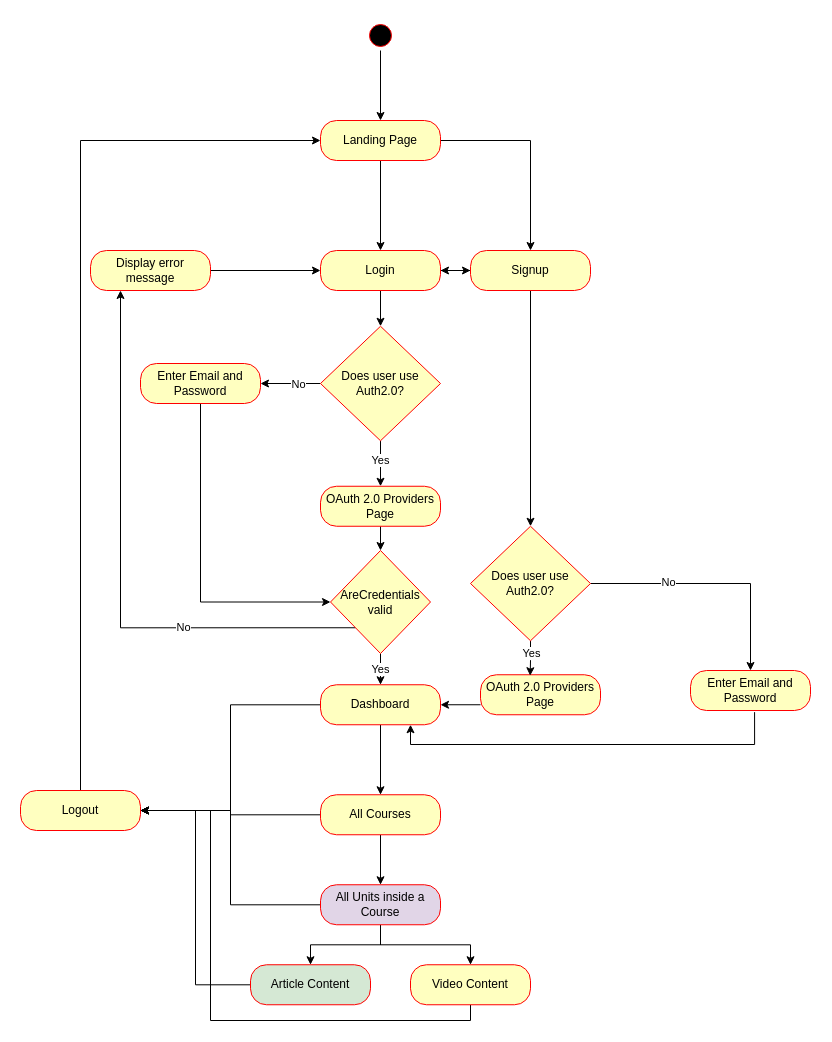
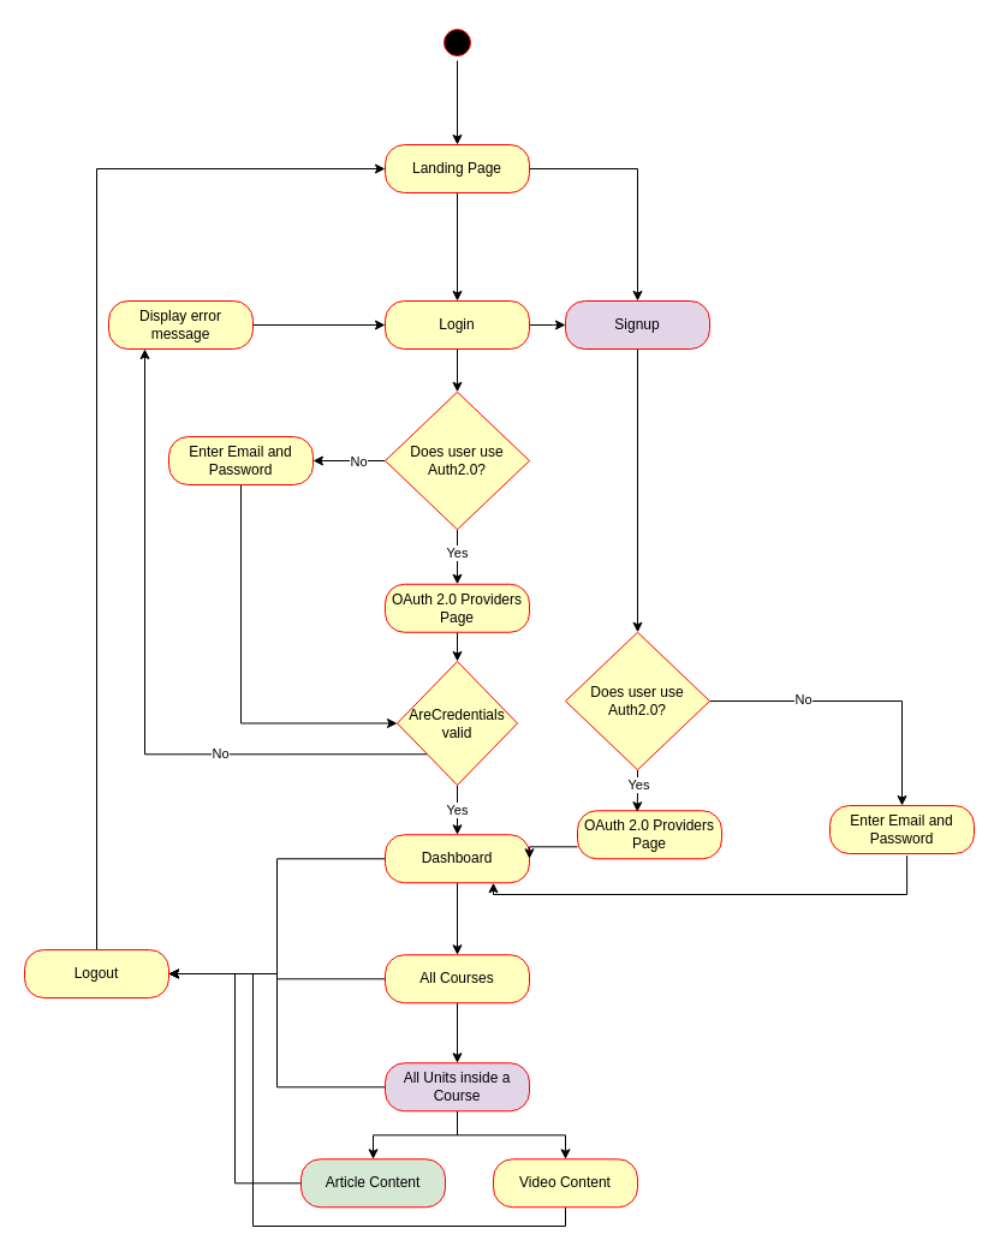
  <mxCell id="0" />
  <mxCell id="1" parent="0" />
  <mxCell id="2" style="edgeStyle=orthogonalEdgeStyle;rounded=0;orthogonalLoop=1;jettySize=auto;html=1;entryX=0.5;entryY=0;entryDx=0;entryDy=0;" edge="1" parent="1" source="3" target="6"><mxGeometry relative="1" as="geometry" /></mxCell>
  <mxCell id="3" value="" style="ellipse;html=1;shape=startState;fillColor=#000000;strokeColor=#ff0000;" vertex="1" parent="1"><mxGeometry x="365" y="20" width="30" height="30" as="geometry" /></mxCell>
  <mxCell id="4" style="edgeStyle=orthogonalEdgeStyle;rounded=0;orthogonalLoop=1;jettySize=auto;html=1;entryX=0.5;entryY=0;entryDx=0;entryDy=0;" edge="1" parent="1" source="6" target="9"><mxGeometry relative="1" as="geometry" /></mxCell>
  <mxCell id="5" style="edgeStyle=orthogonalEdgeStyle;rounded=0;orthogonalLoop=1;jettySize=auto;html=1;entryX=0.5;entryY=0;entryDx=0;entryDy=0;" edge="1" parent="1" source="6" target="12"><mxGeometry relative="1" as="geometry" /></mxCell>
  <mxCell id="6" value="Landing Page" style="rounded=1;whiteSpace=wrap;html=1;arcSize=40;fontColor=#000000;fillColor=#ffffc0;strokeColor=#ff0000;" vertex="1" parent="1"><mxGeometry x="320" y="120" width="120" height="40" as="geometry" /></mxCell>
  <mxCell id="7" style="edgeStyle=orthogonalEdgeStyle;rounded=0;orthogonalLoop=1;jettySize=auto;html=1;" edge="1" parent="1" source="9"><mxGeometry relative="1" as="geometry"><mxPoint x="470" y="270" as="targetPoint" /></mxGeometry></mxCell>
  <mxCell id="8" style="edgeStyle=orthogonalEdgeStyle;rounded=0;orthogonalLoop=1;jettySize=auto;html=1;entryX=0.5;entryY=0;entryDx=0;entryDy=0;" edge="1" parent="1" source="9" target="46"><mxGeometry relative="1" as="geometry" /></mxCell>
  <mxCell id="9" value="Login" style="rounded=1;whiteSpace=wrap;html=1;arcSize=40;fontColor=#000000;fillColor=#ffffc0;strokeColor=#ff0000;" vertex="1" parent="1"><mxGeometry x="320" y="250" width="120" height="40" as="geometry" /></mxCell>
- <mxCell id="10" style="edgeStyle=orthogonalEdgeStyle;rounded=0;orthogonalLoop=1;jettySize=auto;html=1;" edge="1" parent="1" source="12" target="9"><mxGeometry relative="1" as="geometry" /></mxCell>
  <mxCell id="11" value="" style="edgeStyle=orthogonalEdgeStyle;rounded=0;orthogonalLoop=1;jettySize=auto;html=1;" edge="1" parent="1" source="12" target="39"><mxGeometry relative="1" as="geometry" /></mxCell>
- <mxCell id="12" value="Signup" style="rounded=1;whiteSpace=wrap;html=1;arcSize=40;fontColor=#000000;fillColor=#ffffc0;strokeColor=#ff0000;" vertex="1" parent="1"><mxGeometry x="470" y="250" width="120" height="40" as="geometry" /></mxCell>
+ <mxCell id="12" value="Signup" style="rounded=1;whiteSpace=wrap;html=1;arcSize=40;fontColor=#000000;fillColor=#e1d5e7;strokeColor=#ff0000;" vertex="1" parent="1"><mxGeometry x="470" y="250" width="120" height="40" as="geometry" /></mxCell>
  <mxCell id="13" value="Yes" style="edgeStyle=orthogonalEdgeStyle;rounded=0;orthogonalLoop=1;jettySize=auto;html=1;entryX=0.5;entryY=0;entryDx=0;entryDy=0;" edge="1" parent="1" source="16" target="19"><mxGeometry relative="1" as="geometry" /></mxCell>
  <mxCell id="14" style="edgeStyle=orthogonalEdgeStyle;rounded=0;orthogonalLoop=1;jettySize=auto;html=1;exitX=0;exitY=1;exitDx=0;exitDy=0;" edge="1" parent="1" source="16" target="21"><mxGeometry relative="1" as="geometry"><Array as="points"><mxPoint x="120" y="627" /></Array></mxGeometry></mxCell>
  <mxCell id="15" value="No" style="edgeLabel;html=1;align=center;verticalAlign=middle;resizable=0;points=[];" vertex="1" connectable="0" parent="14"><mxGeometry x="-0.399" y="-1" relative="1" as="geometry"><mxPoint as="offset" /></mxGeometry></mxCell>
  <mxCell id="16" value="AreCredentials valid" style="rhombus;whiteSpace=wrap;html=1;fontColor=#000000;fillColor=#ffffc0;strokeColor=#ff0000;" vertex="1" parent="1"><mxGeometry x="330" y="550" width="100" height="103" as="geometry" /></mxCell>
  <mxCell id="17" style="edgeStyle=orthogonalEdgeStyle;rounded=0;orthogonalLoop=1;jettySize=auto;html=1;entryX=0.5;entryY=0;entryDx=0;entryDy=0;" edge="1" parent="1" source="19" target="24"><mxGeometry relative="1" as="geometry" /></mxCell>
  <mxCell id="18" style="edgeStyle=orthogonalEdgeStyle;rounded=0;orthogonalLoop=1;jettySize=auto;html=1;entryX=1;entryY=0.5;entryDx=0;entryDy=0;" edge="1" parent="1" source="19" target="52"><mxGeometry relative="1" as="geometry" /></mxCell>
- <mxCell id="19" value="Dashboard" style="rounded=1;whiteSpace=wrap;html=1;arcSize=40;fontColor=#000000;fillColor=#ffffc0;strokeColor=#ff0000;" vertex="1" parent="1"><mxGeometry x="320" y="684.25" width="120" height="40" as="geometry" /></mxCell>
+ <mxCell id="19" value="Dashboard" style="rounded=1;whiteSpace=wrap;html=1;arcSize=40;fontColor=#000000;fillColor=#ffffc0;strokeColor=#ff0000;" vertex="1" parent="1"><mxGeometry x="320" y="694.25" width="120" height="40" as="geometry" /></mxCell>
  <mxCell id="20" style="edgeStyle=orthogonalEdgeStyle;rounded=0;orthogonalLoop=1;jettySize=auto;html=1;entryX=0;entryY=0.5;entryDx=0;entryDy=0;" edge="1" parent="1" source="21" target="9"><mxGeometry relative="1" as="geometry"><Array as="points"><mxPoint x="200" y="270" /></Array></mxGeometry></mxCell>
  <mxCell id="21" value="Display error message" style="rounded=1;whiteSpace=wrap;html=1;arcSize=40;fontColor=#000000;fillColor=#ffffc0;strokeColor=#ff0000;" vertex="1" parent="1"><mxGeometry x="90" y="250" width="120" height="40" as="geometry" /></mxCell>
  <mxCell id="22" style="edgeStyle=orthogonalEdgeStyle;rounded=0;orthogonalLoop=1;jettySize=auto;html=1;entryX=0.5;entryY=0;entryDx=0;entryDy=0;" edge="1" parent="1" source="24" target="28"><mxGeometry relative="1" as="geometry" /></mxCell>
  <mxCell id="23" style="edgeStyle=orthogonalEdgeStyle;rounded=0;orthogonalLoop=1;jettySize=auto;html=1;entryX=1;entryY=0.5;entryDx=0;entryDy=0;" edge="1" parent="1" source="24" target="52"><mxGeometry relative="1" as="geometry" /></mxCell>
  <mxCell id="24" value="All Courses" style="rounded=1;whiteSpace=wrap;html=1;arcSize=40;fontColor=#000000;fillColor=#ffffc0;strokeColor=#ff0000;" vertex="1" parent="1"><mxGeometry x="320" y="794.25" width="120" height="40" as="geometry" /></mxCell>
  <mxCell id="25" style="edgeStyle=orthogonalEdgeStyle;rounded=0;orthogonalLoop=1;jettySize=auto;html=1;entryX=0.5;entryY=0;entryDx=0;entryDy=0;" edge="1" parent="1" source="28" target="30"><mxGeometry relative="1" as="geometry" /></mxCell>
  <mxCell id="26" style="edgeStyle=orthogonalEdgeStyle;rounded=0;orthogonalLoop=1;jettySize=auto;html=1;" edge="1" parent="1" source="28" target="32"><mxGeometry relative="1" as="geometry" /></mxCell>
  <mxCell id="27" style="edgeStyle=orthogonalEdgeStyle;rounded=0;orthogonalLoop=1;jettySize=auto;html=1;entryX=1;entryY=0.5;entryDx=0;entryDy=0;" edge="1" parent="1" source="28" target="52"><mxGeometry relative="1" as="geometry" /></mxCell>
  <mxCell id="28" value="All Units inside a Course" style="rounded=1;whiteSpace=wrap;html=1;arcSize=40;fontColor=#000000;fillColor=#e1d5e7;strokeColor=#ff0000;" vertex="1" parent="1"><mxGeometry x="320" y="884.25" width="120" height="40" as="geometry" /></mxCell>
  <mxCell id="29" style="edgeStyle=orthogonalEdgeStyle;rounded=0;orthogonalLoop=1;jettySize=auto;html=1;entryX=1;entryY=0.5;entryDx=0;entryDy=0;" edge="1" parent="1" source="30" target="52"><mxGeometry relative="1" as="geometry" /></mxCell>
  <mxCell id="30" value="Article Content" style="rounded=1;whiteSpace=wrap;html=1;arcSize=40;fontColor=#000000;fillColor=#d5e8d4;strokeColor=#ff0000;" vertex="1" parent="1"><mxGeometry x="250" y="964.25" width="120" height="40" as="geometry" /></mxCell>
  <mxCell id="31" style="edgeStyle=orthogonalEdgeStyle;rounded=0;orthogonalLoop=1;jettySize=auto;html=1;entryX=1;entryY=0.5;entryDx=0;entryDy=0;" edge="1" parent="1" source="32" target="52"><mxGeometry relative="1" as="geometry"><Array as="points"><mxPoint x="470" y="1020" /><mxPoint x="210" y="1020" /><mxPoint x="210" y="810" /></Array></mxGeometry></mxCell>
  <mxCell id="32" value="Video Content" style="rounded=1;whiteSpace=wrap;html=1;arcSize=40;fontColor=#000000;fillColor=#ffffc0;strokeColor=#ff0000;" vertex="1" parent="1"><mxGeometry x="410" y="964.25" width="120" height="40" as="geometry" /></mxCell>
  <mxCell id="33" style="edgeStyle=orthogonalEdgeStyle;rounded=0;orthogonalLoop=1;jettySize=auto;html=1;entryX=1;entryY=0.5;entryDx=0;entryDy=0;" edge="1" parent="1" source="34" target="19"><mxGeometry relative="1" as="geometry"><Array as="points"><mxPoint x="510" y="704.25" /><mxPoint x="510" y="704.25" /></Array></mxGeometry></mxCell>
  <mxCell id="34" value="OAuth 2.0 Providers Page" style="rounded=1;whiteSpace=wrap;html=1;arcSize=40;fontColor=#000000;fillColor=#ffffc0;strokeColor=#ff0000;" vertex="1" parent="1"><mxGeometry x="480" y="674.25" width="120" height="40" as="geometry" /></mxCell>
  <mxCell id="35" style="edgeStyle=orthogonalEdgeStyle;rounded=0;orthogonalLoop=1;jettySize=auto;html=1;exitX=1;exitY=0.5;exitDx=0;exitDy=0;entryX=0.5;entryY=0;entryDx=0;entryDy=0;" edge="1" parent="1" source="39" target="41"><mxGeometry relative="1" as="geometry"><mxPoint x="740" y="674.25" as="targetPoint" /></mxGeometry></mxCell>
  <mxCell id="36" value="No" style="edgeLabel;html=1;align=center;verticalAlign=middle;resizable=0;points=[];" vertex="1" connectable="0" parent="35"><mxGeometry x="-0.375" y="2" relative="1" as="geometry"><mxPoint as="offset" /></mxGeometry></mxCell>
  <mxCell id="37" style="edgeStyle=orthogonalEdgeStyle;rounded=0;orthogonalLoop=1;jettySize=auto;html=1;entryX=0.414;entryY=0.024;entryDx=0;entryDy=0;entryPerimeter=0;" edge="1" parent="1" source="39" target="34"><mxGeometry relative="1" as="geometry"><mxPoint x="530" y="670" as="targetPoint" /></mxGeometry></mxCell>
  <mxCell id="38" value="Yes" style="edgeLabel;html=1;align=center;verticalAlign=middle;resizable=0;points=[];" vertex="1" connectable="0" parent="37"><mxGeometry x="-0.805" y="-2" relative="1" as="geometry"><mxPoint x="2" y="9" as="offset" /></mxGeometry></mxCell>
  <mxCell id="39" value="Does user use Auth2.0?" style="rhombus;whiteSpace=wrap;html=1;fontColor=#000000;fillColor=#ffffc0;strokeColor=#ff0000;" vertex="1" parent="1"><mxGeometry x="470" y="525.75" width="120" height="114.5" as="geometry" /></mxCell>
  <mxCell id="40" style="edgeStyle=orthogonalEdgeStyle;rounded=0;orthogonalLoop=1;jettySize=auto;html=1;entryX=0.75;entryY=1;entryDx=0;entryDy=0;exitX=0.534;exitY=1.041;exitDx=0;exitDy=0;exitPerimeter=0;" edge="1" parent="1" source="41" target="19"><mxGeometry relative="1" as="geometry"><mxPoint x="740" y="714.25" as="sourcePoint" /><Array as="points"><mxPoint x="754" y="744" /><mxPoint x="410" y="744" /></Array></mxGeometry></mxCell>
  <mxCell id="41" value="Enter Email and Password" style="rounded=1;whiteSpace=wrap;html=1;arcSize=40;fontColor=#000000;fillColor=#ffffc0;strokeColor=#ff0000;" vertex="1" parent="1"><mxGeometry x="690" y="670" width="120" height="40" as="geometry" /></mxCell>
  <mxCell id="42" style="edgeStyle=orthogonalEdgeStyle;rounded=0;orthogonalLoop=1;jettySize=auto;html=1;entryX=0.5;entryY=0;entryDx=0;entryDy=0;" edge="1" parent="1" source="46" target="50"><mxGeometry relative="1" as="geometry"><mxPoint x="380" y="500" as="targetPoint" /></mxGeometry></mxCell>
  <mxCell id="43" value="Yes" style="edgeLabel;html=1;align=center;verticalAlign=middle;resizable=0;points=[];" vertex="1" connectable="0" parent="42"><mxGeometry x="-0.146" y="-1" relative="1" as="geometry"><mxPoint as="offset" /></mxGeometry></mxCell>
  <mxCell id="44" style="edgeStyle=orthogonalEdgeStyle;rounded=0;orthogonalLoop=1;jettySize=auto;html=1;exitX=0;exitY=0.5;exitDx=0;exitDy=0;entryX=1;entryY=0.5;entryDx=0;entryDy=0;" edge="1" parent="1" source="46" target="48"><mxGeometry relative="1" as="geometry" /></mxCell>
  <mxCell id="45" value="No" style="edgeLabel;html=1;align=center;verticalAlign=middle;resizable=0;points=[];" vertex="1" connectable="0" parent="44"><mxGeometry x="-0.25" relative="1" as="geometry"><mxPoint as="offset" /></mxGeometry></mxCell>
  <mxCell id="46" value="Does user use Auth2.0?" style="rhombus;whiteSpace=wrap;html=1;fontColor=#000000;fillColor=#ffffc0;strokeColor=#ff0000;" vertex="1" parent="1"><mxGeometry x="320" y="325.75" width="120" height="114.5" as="geometry" /></mxCell>
  <mxCell id="47" style="edgeStyle=orthogonalEdgeStyle;rounded=0;orthogonalLoop=1;jettySize=auto;html=1;entryX=0;entryY=0.5;entryDx=0;entryDy=0;" edge="1" parent="1" source="48" target="16"><mxGeometry relative="1" as="geometry"><Array as="points"><mxPoint x="200" y="602" /></Array></mxGeometry></mxCell>
  <mxCell id="48" value="Enter Email and Password" style="rounded=1;whiteSpace=wrap;html=1;arcSize=40;fontColor=#000000;fillColor=#ffffc0;strokeColor=#ff0000;" vertex="1" parent="1"><mxGeometry x="140" y="363" width="120" height="40" as="geometry" /></mxCell>
  <mxCell id="49" style="edgeStyle=orthogonalEdgeStyle;rounded=0;orthogonalLoop=1;jettySize=auto;html=1;" edge="1" parent="1" source="50" target="16"><mxGeometry relative="1" as="geometry" /></mxCell>
  <mxCell id="50" value="OAuth 2.0 Providers Page" style="rounded=1;whiteSpace=wrap;html=1;arcSize=40;fontColor=#000000;fillColor=#ffffc0;strokeColor=#ff0000;" vertex="1" parent="1"><mxGeometry x="320" y="485.75" width="120" height="40" as="geometry" /></mxCell>
  <mxCell id="51" style="edgeStyle=orthogonalEdgeStyle;rounded=0;orthogonalLoop=1;jettySize=auto;html=1;entryX=0;entryY=0.5;entryDx=0;entryDy=0;" edge="1" parent="1" source="52" target="6"><mxGeometry relative="1" as="geometry"><Array as="points"><mxPoint x="80" y="140" /></Array></mxGeometry></mxCell>
  <mxCell id="52" value="Logout" style="rounded=1;whiteSpace=wrap;html=1;arcSize=40;fontColor=#000000;fillColor=#ffffc0;strokeColor=#ff0000;" vertex="1" parent="1"><mxGeometry x="20" y="790" width="120" height="40" as="geometry" /></mxCell>
